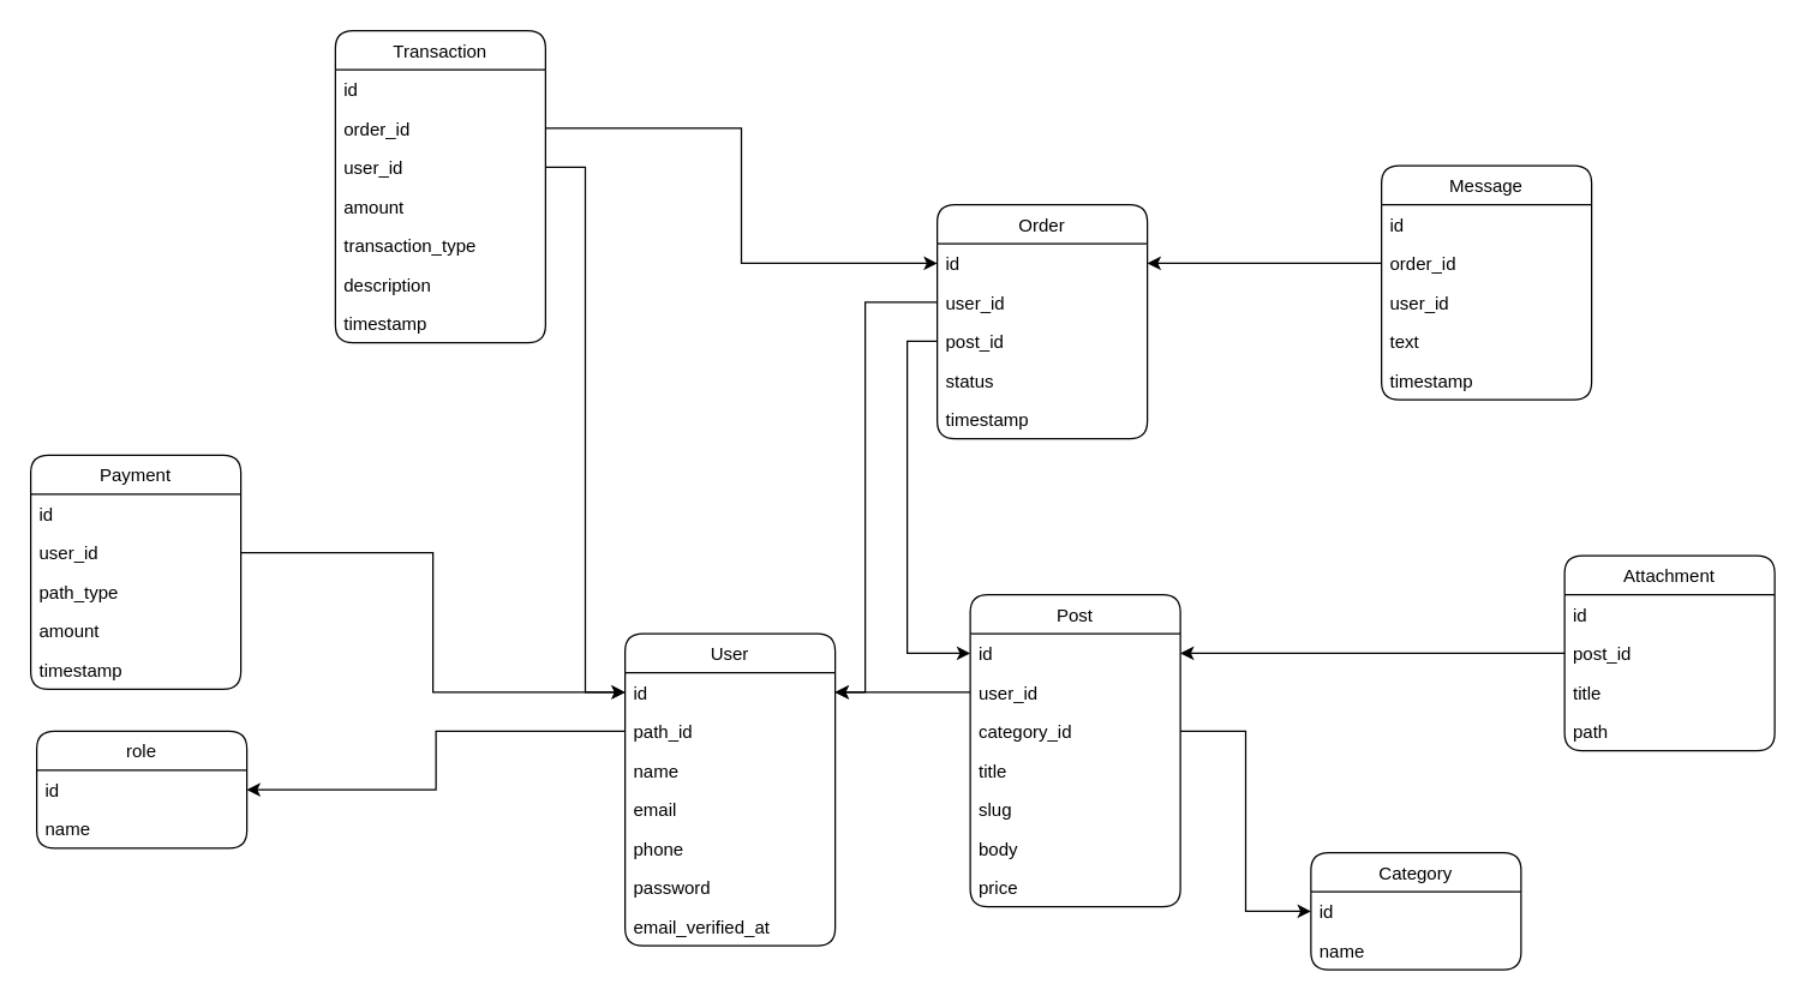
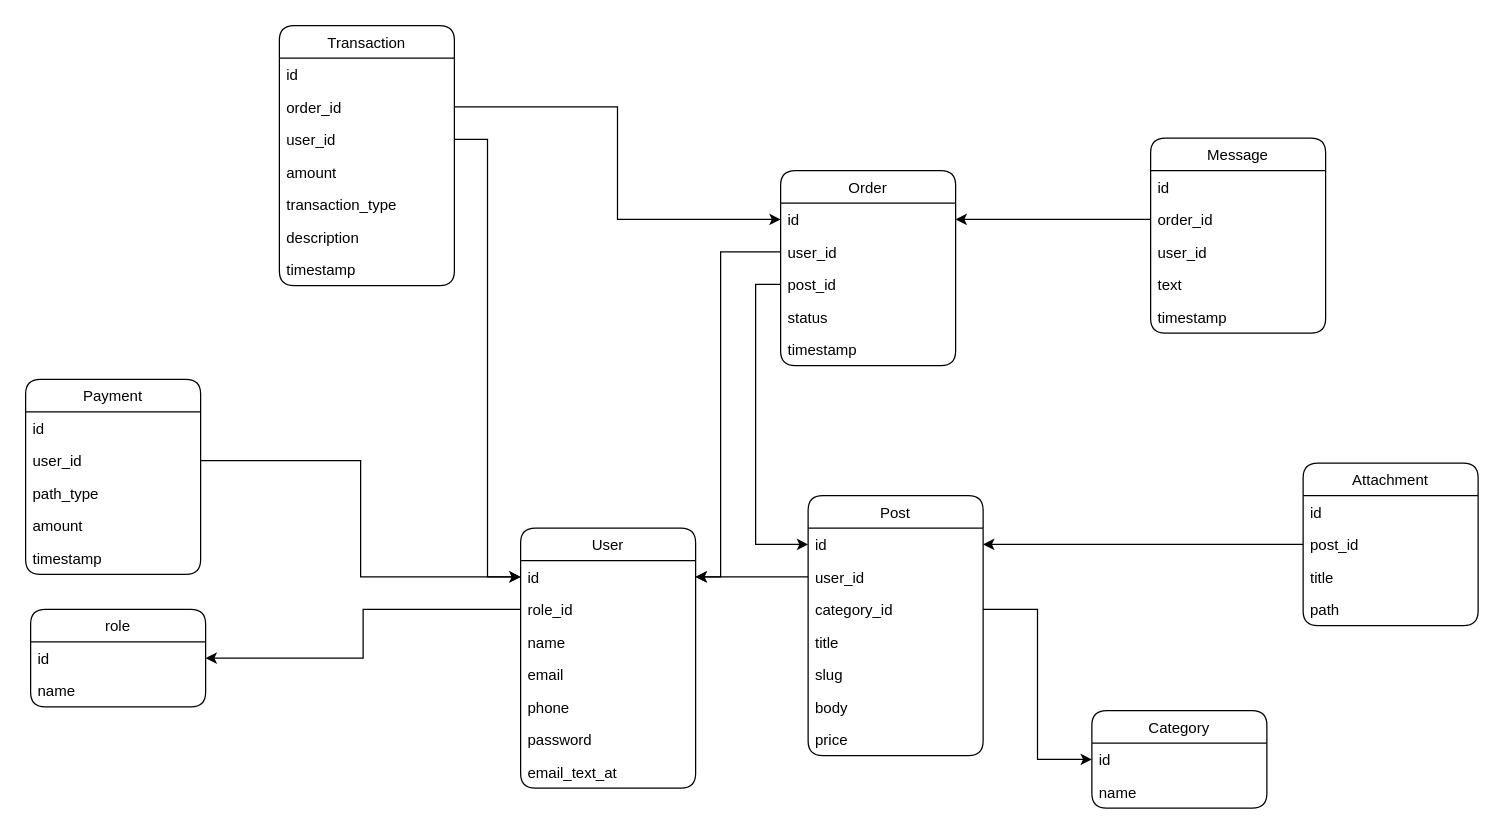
  <mxCell id="0" />
  <mxCell id="1" parent="0" />
  <mxCell id="2" value="User" style="swimlane;fontStyle=0;childLayout=stackLayout;horizontal=1;startSize=26;fillColor=none;horizontalStack=0;resizeParent=1;resizeParentMax=0;resizeLast=0;collapsible=1;marginBottom=0;strokeColor=default;rounded=1;swimlaneLine=1;" parent="1" vertex="1"><mxGeometry x="416" y="422" width="140" height="208" as="geometry" /></mxCell>
  <mxCell id="3" value="id" style="text;strokeColor=none;fillColor=none;align=left;verticalAlign=top;spacingLeft=4;spacingRight=4;overflow=hidden;rotatable=0;points=[[0,0.5],[1,0.5]];portConstraint=eastwest;" parent="2" vertex="1"><mxGeometry y="26" width="140" height="26" as="geometry" /></mxCell>
- <mxCell id="4" value="path_id" style="text;strokeColor=none;fillColor=none;align=left;verticalAlign=top;spacingLeft=4;spacingRight=4;overflow=hidden;rotatable=0;points=[[0,0.5],[1,0.5]];portConstraint=eastwest;" parent="2" vertex="1"><mxGeometry y="52" width="140" height="26" as="geometry" /></mxCell>
+ <mxCell id="4" value="role_id" style="text;strokeColor=none;fillColor=none;align=left;verticalAlign=top;spacingLeft=4;spacingRight=4;overflow=hidden;rotatable=0;points=[[0,0.5],[1,0.5]];portConstraint=eastwest;" parent="2" vertex="1"><mxGeometry y="52" width="140" height="26" as="geometry" /></mxCell>
  <mxCell id="5" value="name" style="text;strokeColor=none;fillColor=none;align=left;verticalAlign=top;spacingLeft=4;spacingRight=4;overflow=hidden;rotatable=0;points=[[0,0.5],[1,0.5]];portConstraint=eastwest;" parent="2" vertex="1"><mxGeometry y="78" width="140" height="26" as="geometry" /></mxCell>
  <mxCell id="6" value="email" style="text;strokeColor=none;fillColor=none;align=left;verticalAlign=top;spacingLeft=4;spacingRight=4;overflow=hidden;rotatable=0;points=[[0,0.5],[1,0.5]];portConstraint=eastwest;" parent="2" vertex="1"><mxGeometry y="104" width="140" height="26" as="geometry" /></mxCell>
  <mxCell id="7" value="phone" style="text;strokeColor=none;fillColor=none;align=left;verticalAlign=top;spacingLeft=4;spacingRight=4;overflow=hidden;rotatable=0;points=[[0,0.5],[1,0.5]];portConstraint=eastwest;" parent="2" vertex="1"><mxGeometry y="130" width="140" height="26" as="geometry" /></mxCell>
  <mxCell id="8" value="password" style="text;strokeColor=none;fillColor=none;align=left;verticalAlign=top;spacingLeft=4;spacingRight=4;overflow=hidden;rotatable=0;points=[[0,0.5],[1,0.5]];portConstraint=eastwest;" parent="2" vertex="1"><mxGeometry y="156" width="140" height="26" as="geometry" /></mxCell>
- <mxCell id="9" value="email_verified_at" style="text;strokeColor=none;fillColor=none;align=left;verticalAlign=top;spacingLeft=4;spacingRight=4;overflow=hidden;rotatable=0;points=[[0,0.5],[1,0.5]];portConstraint=eastwest;" parent="2" vertex="1"><mxGeometry y="182" width="140" height="26" as="geometry" /></mxCell>
+ <mxCell id="9" value="email_text_at" style="text;strokeColor=none;fillColor=none;align=left;verticalAlign=top;spacingLeft=4;spacingRight=4;overflow=hidden;rotatable=0;points=[[0,0.5],[1,0.5]];portConstraint=eastwest;" parent="2" vertex="1"><mxGeometry y="182" width="140" height="26" as="geometry" /></mxCell>
  <mxCell id="10" value="role" style="swimlane;fontStyle=0;childLayout=stackLayout;horizontal=1;startSize=26;fillColor=none;horizontalStack=0;resizeParent=1;resizeParentMax=0;resizeLast=0;collapsible=1;marginBottom=0;strokeColor=default;rounded=1;swimlaneLine=1;" parent="1" vertex="1"><mxGeometry x="24" y="487" width="140" height="78" as="geometry" /></mxCell>
  <mxCell id="11" value="id" style="text;strokeColor=none;fillColor=none;align=left;verticalAlign=top;spacingLeft=4;spacingRight=4;overflow=hidden;rotatable=0;points=[[0,0.5],[1,0.5]];portConstraint=eastwest;" parent="10" vertex="1"><mxGeometry y="26" width="140" height="26" as="geometry" /></mxCell>
  <mxCell id="12" value="name" style="text;strokeColor=none;fillColor=none;align=left;verticalAlign=top;spacingLeft=4;spacingRight=4;overflow=hidden;rotatable=0;points=[[0,0.5],[1,0.5]];portConstraint=eastwest;" parent="10" vertex="1"><mxGeometry y="52" width="140" height="26" as="geometry" /></mxCell>
  <mxCell id="13" style="edgeStyle=orthogonalEdgeStyle;rounded=0;orthogonalLoop=1;jettySize=auto;html=1;exitX=0;exitY=0.5;exitDx=0;exitDy=0;" parent="1" source="4" target="11" edge="1"><mxGeometry relative="1" as="geometry" /></mxCell>
  <mxCell id="14" value="Post" style="swimlane;fontStyle=0;childLayout=stackLayout;horizontal=1;startSize=26;fillColor=none;horizontalStack=0;resizeParent=1;resizeParentMax=0;resizeLast=0;collapsible=1;marginBottom=0;strokeColor=default;rounded=1;swimlaneLine=1;" parent="1" vertex="1"><mxGeometry x="646" y="396" width="140" height="208" as="geometry" /></mxCell>
  <mxCell id="15" value="id" style="text;strokeColor=none;fillColor=none;align=left;verticalAlign=top;spacingLeft=4;spacingRight=4;overflow=hidden;rotatable=0;points=[[0,0.5],[1,0.5]];portConstraint=eastwest;" parent="14" vertex="1"><mxGeometry y="26" width="140" height="26" as="geometry" /></mxCell>
  <mxCell id="16" value="user_id" style="text;strokeColor=none;fillColor=none;align=left;verticalAlign=top;spacingLeft=4;spacingRight=4;overflow=hidden;rotatable=0;points=[[0,0.5],[1,0.5]];portConstraint=eastwest;" parent="14" vertex="1"><mxGeometry y="52" width="140" height="26" as="geometry" /></mxCell>
  <mxCell id="17" value="category_id" style="text;strokeColor=none;fillColor=none;align=left;verticalAlign=top;spacingLeft=4;spacingRight=4;overflow=hidden;rotatable=0;points=[[0,0.5],[1,0.5]];portConstraint=eastwest;" parent="14" vertex="1"><mxGeometry y="78" width="140" height="26" as="geometry" /></mxCell>
  <mxCell id="18" value="title" style="text;strokeColor=none;fillColor=none;align=left;verticalAlign=top;spacingLeft=4;spacingRight=4;overflow=hidden;rotatable=0;points=[[0,0.5],[1,0.5]];portConstraint=eastwest;" parent="14" vertex="1"><mxGeometry y="104" width="140" height="26" as="geometry" /></mxCell>
  <mxCell id="19" value="slug" style="text;strokeColor=none;fillColor=none;align=left;verticalAlign=top;spacingLeft=4;spacingRight=4;overflow=hidden;rotatable=0;points=[[0,0.5],[1,0.5]];portConstraint=eastwest;" parent="14" vertex="1"><mxGeometry y="130" width="140" height="26" as="geometry" /></mxCell>
  <mxCell id="20" value="body" style="text;strokeColor=none;fillColor=none;align=left;verticalAlign=top;spacingLeft=4;spacingRight=4;overflow=hidden;rotatable=0;points=[[0,0.5],[1,0.5]];portConstraint=eastwest;" parent="14" vertex="1"><mxGeometry y="156" width="140" height="26" as="geometry" /></mxCell>
  <mxCell id="21" value="price" style="text;strokeColor=none;fillColor=none;align=left;verticalAlign=top;spacingLeft=4;spacingRight=4;overflow=hidden;rotatable=0;points=[[0,0.5],[1,0.5]];portConstraint=eastwest;" parent="14" vertex="1"><mxGeometry y="182" width="140" height="26" as="geometry" /></mxCell>
  <mxCell id="22" style="edgeStyle=orthogonalEdgeStyle;rounded=0;orthogonalLoop=1;jettySize=auto;html=1;exitX=0;exitY=0.5;exitDx=0;exitDy=0;" parent="1" source="16" target="3" edge="1"><mxGeometry relative="1" as="geometry" /></mxCell>
  <mxCell id="23" value="Category" style="swimlane;fontStyle=0;childLayout=stackLayout;horizontal=1;startSize=26;fillColor=none;horizontalStack=0;resizeParent=1;resizeParentMax=0;resizeLast=0;collapsible=1;marginBottom=0;strokeColor=default;rounded=1;swimlaneLine=1;" parent="1" vertex="1"><mxGeometry x="873" y="568" width="140" height="78" as="geometry" /></mxCell>
  <mxCell id="24" value="id" style="text;strokeColor=none;fillColor=none;align=left;verticalAlign=top;spacingLeft=4;spacingRight=4;overflow=hidden;rotatable=0;points=[[0,0.5],[1,0.5]];portConstraint=eastwest;" parent="23" vertex="1"><mxGeometry y="26" width="140" height="26" as="geometry" /></mxCell>
  <mxCell id="25" value="name" style="text;strokeColor=none;fillColor=none;align=left;verticalAlign=top;spacingLeft=4;spacingRight=4;overflow=hidden;rotatable=0;points=[[0,0.5],[1,0.5]];portConstraint=eastwest;" parent="23" vertex="1"><mxGeometry y="52" width="140" height="26" as="geometry" /></mxCell>
  <mxCell id="26" style="edgeStyle=orthogonalEdgeStyle;rounded=0;orthogonalLoop=1;jettySize=auto;html=1;exitX=1;exitY=0.5;exitDx=0;exitDy=0;" parent="1" source="17" target="24" edge="1"><mxGeometry relative="1" as="geometry" /></mxCell>
  <mxCell id="27" value="Message" style="swimlane;fontStyle=0;childLayout=stackLayout;horizontal=1;startSize=26;fillColor=none;horizontalStack=0;resizeParent=1;resizeParentMax=0;resizeLast=0;collapsible=1;marginBottom=0;strokeColor=default;rounded=1;swimlaneLine=1;" parent="1" vertex="1"><mxGeometry x="920" y="110" width="140" height="156" as="geometry" /></mxCell>
  <mxCell id="28" value="id" style="text;strokeColor=none;fillColor=none;align=left;verticalAlign=top;spacingLeft=4;spacingRight=4;overflow=hidden;rotatable=0;points=[[0,0.5],[1,0.5]];portConstraint=eastwest;" parent="27" vertex="1"><mxGeometry y="26" width="140" height="26" as="geometry" /></mxCell>
  <mxCell id="29" value="order_id" style="text;strokeColor=none;fillColor=none;align=left;verticalAlign=top;spacingLeft=4;spacingRight=4;overflow=hidden;rotatable=0;points=[[0,0.5],[1,0.5]];portConstraint=eastwest;" parent="27" vertex="1"><mxGeometry y="52" width="140" height="26" as="geometry" /></mxCell>
  <mxCell id="30" value="user_id" style="text;strokeColor=none;fillColor=none;align=left;verticalAlign=top;spacingLeft=4;spacingRight=4;overflow=hidden;rotatable=0;points=[[0,0.5],[1,0.5]];portConstraint=eastwest;" parent="27" vertex="1"><mxGeometry y="78" width="140" height="26" as="geometry" /></mxCell>
  <mxCell id="31" value="text" style="text;strokeColor=none;fillColor=none;align=left;verticalAlign=top;spacingLeft=4;spacingRight=4;overflow=hidden;rotatable=0;points=[[0,0.5],[1,0.5]];portConstraint=eastwest;" parent="27" vertex="1"><mxGeometry y="104" width="140" height="26" as="geometry" /></mxCell>
  <mxCell id="32" value="timestamp" style="text;strokeColor=none;fillColor=none;align=left;verticalAlign=top;spacingLeft=4;spacingRight=4;overflow=hidden;rotatable=0;points=[[0,0.5],[1,0.5]];portConstraint=eastwest;" parent="27" vertex="1"><mxGeometry y="130" width="140" height="26" as="geometry" /></mxCell>
  <mxCell id="33" value="Attachment" style="swimlane;fontStyle=0;childLayout=stackLayout;horizontal=1;startSize=26;fillColor=none;horizontalStack=0;resizeParent=1;resizeParentMax=0;resizeLast=0;collapsible=1;marginBottom=0;strokeColor=default;rounded=1;swimlaneLine=1;" parent="1" vertex="1"><mxGeometry x="1042" y="370" width="140" height="130" as="geometry" /></mxCell>
  <mxCell id="34" value="id" style="text;strokeColor=none;fillColor=none;align=left;verticalAlign=top;spacingLeft=4;spacingRight=4;overflow=hidden;rotatable=0;points=[[0,0.5],[1,0.5]];portConstraint=eastwest;" parent="33" vertex="1"><mxGeometry y="26" width="140" height="26" as="geometry" /></mxCell>
  <mxCell id="35" value="post_id" style="text;strokeColor=none;fillColor=none;align=left;verticalAlign=top;spacingLeft=4;spacingRight=4;overflow=hidden;rotatable=0;points=[[0,0.5],[1,0.5]];portConstraint=eastwest;" parent="33" vertex="1"><mxGeometry y="52" width="140" height="26" as="geometry" /></mxCell>
  <mxCell id="36" value="title" style="text;strokeColor=none;fillColor=none;align=left;verticalAlign=top;spacingLeft=4;spacingRight=4;overflow=hidden;rotatable=0;points=[[0,0.5],[1,0.5]];portConstraint=eastwest;" parent="33" vertex="1"><mxGeometry y="78" width="140" height="26" as="geometry" /></mxCell>
  <mxCell id="37" value="path" style="text;strokeColor=none;fillColor=none;align=left;verticalAlign=top;spacingLeft=4;spacingRight=4;overflow=hidden;rotatable=0;points=[[0,0.5],[1,0.5]];portConstraint=eastwest;" parent="33" vertex="1"><mxGeometry y="104" width="140" height="26" as="geometry" /></mxCell>
  <mxCell id="38" style="edgeStyle=orthogonalEdgeStyle;rounded=0;orthogonalLoop=1;jettySize=auto;html=1;exitX=0;exitY=0.5;exitDx=0;exitDy=0;" parent="1" source="35" target="15" edge="1"><mxGeometry relative="1" as="geometry" /></mxCell>
  <mxCell id="39" value="Order" style="swimlane;fontStyle=0;childLayout=stackLayout;horizontal=1;startSize=26;fillColor=none;horizontalStack=0;resizeParent=1;resizeParentMax=0;resizeLast=0;collapsible=1;marginBottom=0;strokeColor=default;rounded=1;swimlaneLine=1;" parent="1" vertex="1"><mxGeometry x="624" y="136" width="140" height="156" as="geometry" /></mxCell>
  <mxCell id="40" value="id" style="text;strokeColor=none;fillColor=none;align=left;verticalAlign=top;spacingLeft=4;spacingRight=4;overflow=hidden;rotatable=0;points=[[0,0.5],[1,0.5]];portConstraint=eastwest;" parent="39" vertex="1"><mxGeometry y="26" width="140" height="26" as="geometry" /></mxCell>
  <mxCell id="41" value="user_id" style="text;strokeColor=none;fillColor=none;align=left;verticalAlign=top;spacingLeft=4;spacingRight=4;overflow=hidden;rotatable=0;points=[[0,0.5],[1,0.5]];portConstraint=eastwest;" parent="39" vertex="1"><mxGeometry y="52" width="140" height="26" as="geometry" /></mxCell>
  <mxCell id="42" value="post_id" style="text;strokeColor=none;fillColor=none;align=left;verticalAlign=top;spacingLeft=4;spacingRight=4;overflow=hidden;rotatable=0;points=[[0,0.5],[1,0.5]];portConstraint=eastwest;" parent="39" vertex="1"><mxGeometry y="78" width="140" height="26" as="geometry" /></mxCell>
  <mxCell id="43" value="status" style="text;strokeColor=none;fillColor=none;align=left;verticalAlign=top;spacingLeft=4;spacingRight=4;overflow=hidden;rotatable=0;points=[[0,0.5],[1,0.5]];portConstraint=eastwest;" parent="39" vertex="1"><mxGeometry y="104" width="140" height="26" as="geometry" /></mxCell>
  <mxCell id="44" value="timestamp" style="text;strokeColor=none;fillColor=none;align=left;verticalAlign=top;spacingLeft=4;spacingRight=4;overflow=hidden;rotatable=0;points=[[0,0.5],[1,0.5]];portConstraint=eastwest;" parent="39" vertex="1"><mxGeometry y="130" width="140" height="26" as="geometry" /></mxCell>
  <mxCell id="45" value="Payment" style="swimlane;fontStyle=0;childLayout=stackLayout;horizontal=1;startSize=26;fillColor=none;horizontalStack=0;resizeParent=1;resizeParentMax=0;resizeLast=0;collapsible=1;marginBottom=0;strokeColor=default;rounded=1;swimlaneLine=1;" parent="1" vertex="1"><mxGeometry x="20" y="303" width="140" height="156" as="geometry" /></mxCell>
  <mxCell id="46" value="id" style="text;strokeColor=none;fillColor=none;align=left;verticalAlign=top;spacingLeft=4;spacingRight=4;overflow=hidden;rotatable=0;points=[[0,0.5],[1,0.5]];portConstraint=eastwest;" parent="45" vertex="1"><mxGeometry y="26" width="140" height="26" as="geometry" /></mxCell>
  <mxCell id="47" value="user_id" style="text;strokeColor=none;fillColor=none;align=left;verticalAlign=top;spacingLeft=4;spacingRight=4;overflow=hidden;rotatable=0;points=[[0,0.5],[1,0.5]];portConstraint=eastwest;" parent="45" vertex="1"><mxGeometry y="52" width="140" height="26" as="geometry" /></mxCell>
  <mxCell id="48" value="path_type" style="text;strokeColor=none;fillColor=none;align=left;verticalAlign=top;spacingLeft=4;spacingRight=4;overflow=hidden;rotatable=0;points=[[0,0.5],[1,0.5]];portConstraint=eastwest;" parent="45" vertex="1"><mxGeometry y="78" width="140" height="26" as="geometry" /></mxCell>
  <mxCell id="49" value="amount" style="text;strokeColor=none;fillColor=none;align=left;verticalAlign=top;spacingLeft=4;spacingRight=4;overflow=hidden;rotatable=0;points=[[0,0.5],[1,0.5]];portConstraint=eastwest;" parent="45" vertex="1"><mxGeometry y="104" width="140" height="26" as="geometry" /></mxCell>
  <mxCell id="50" value="timestamp" style="text;strokeColor=none;fillColor=none;align=left;verticalAlign=top;spacingLeft=4;spacingRight=4;overflow=hidden;rotatable=0;points=[[0,0.5],[1,0.5]];portConstraint=eastwest;" parent="45" vertex="1"><mxGeometry y="130" width="140" height="26" as="geometry" /></mxCell>
  <mxCell id="51" style="edgeStyle=orthogonalEdgeStyle;rounded=0;orthogonalLoop=1;jettySize=auto;html=1;exitX=1;exitY=0.5;exitDx=0;exitDy=0;" parent="1" source="47" target="3" edge="1"><mxGeometry relative="1" as="geometry" /></mxCell>
  <mxCell id="52" style="edgeStyle=orthogonalEdgeStyle;rounded=0;orthogonalLoop=1;jettySize=auto;html=1;exitX=0;exitY=0.5;exitDx=0;exitDy=0;" parent="1" source="41" target="3" edge="1"><mxGeometry x="-0.024" y="-9" relative="1" as="geometry"><Array as="points"><mxPoint x="576" y="201" /><mxPoint x="576" y="461" /></Array><mxPoint as="offset" /></mxGeometry></mxCell>
  <mxCell id="53" style="edgeStyle=orthogonalEdgeStyle;rounded=0;orthogonalLoop=1;jettySize=auto;html=1;exitX=0;exitY=0.5;exitDx=0;exitDy=0;" parent="1" source="42" target="15" edge="1"><mxGeometry relative="1" as="geometry" /></mxCell>
  <mxCell id="54" value="Transaction" style="swimlane;fontStyle=0;childLayout=stackLayout;horizontal=1;startSize=26;fillColor=none;horizontalStack=0;resizeParent=1;resizeParentMax=0;resizeLast=0;collapsible=1;marginBottom=0;strokeColor=default;rounded=1;swimlaneLine=1;" parent="1" vertex="1"><mxGeometry x="223" y="20" width="140" height="208" as="geometry" /></mxCell>
  <mxCell id="55" value="id" style="text;strokeColor=none;fillColor=none;align=left;verticalAlign=top;spacingLeft=4;spacingRight=4;overflow=hidden;rotatable=0;points=[[0,0.5],[1,0.5]];portConstraint=eastwest;" parent="54" vertex="1"><mxGeometry y="26" width="140" height="26" as="geometry" /></mxCell>
  <mxCell id="56" value="order_id" style="text;strokeColor=none;fillColor=none;align=left;verticalAlign=top;spacingLeft=4;spacingRight=4;overflow=hidden;rotatable=0;points=[[0,0.5],[1,0.5]];portConstraint=eastwest;" vertex="1" parent="54"><mxGeometry y="52" width="140" height="26" as="geometry" /></mxCell>
  <mxCell id="57" value="user_id" style="text;strokeColor=none;fillColor=none;align=left;verticalAlign=top;spacingLeft=4;spacingRight=4;overflow=hidden;rotatable=0;points=[[0,0.5],[1,0.5]];portConstraint=eastwest;" parent="54" vertex="1"><mxGeometry y="78" width="140" height="26" as="geometry" /></mxCell>
  <mxCell id="58" value="amount" style="text;strokeColor=none;fillColor=none;align=left;verticalAlign=top;spacingLeft=4;spacingRight=4;overflow=hidden;rotatable=0;points=[[0,0.5],[1,0.5]];portConstraint=eastwest;" parent="54" vertex="1"><mxGeometry y="104" width="140" height="26" as="geometry" /></mxCell>
  <mxCell id="59" value="transaction_type" style="text;strokeColor=none;fillColor=none;align=left;verticalAlign=top;spacingLeft=4;spacingRight=4;overflow=hidden;rotatable=0;points=[[0,0.5],[1,0.5]];portConstraint=eastwest;" parent="54" vertex="1"><mxGeometry y="130" width="140" height="26" as="geometry" /></mxCell>
  <mxCell id="60" value="description" style="text;strokeColor=none;fillColor=none;align=left;verticalAlign=top;spacingLeft=4;spacingRight=4;overflow=hidden;rotatable=0;points=[[0,0.5],[1,0.5]];portConstraint=eastwest;" vertex="1" parent="54"><mxGeometry y="156" width="140" height="26" as="geometry" /></mxCell>
  <mxCell id="61" value="timestamp" style="text;strokeColor=none;fillColor=none;align=left;verticalAlign=top;spacingLeft=4;spacingRight=4;overflow=hidden;rotatable=0;points=[[0,0.5],[1,0.5]];portConstraint=eastwest;" parent="54" vertex="1"><mxGeometry y="182" width="140" height="26" as="geometry" /></mxCell>
  <mxCell id="62" style="edgeStyle=orthogonalEdgeStyle;rounded=0;orthogonalLoop=1;jettySize=auto;html=1;exitX=0;exitY=0.5;exitDx=0;exitDy=0;" parent="1" source="29" target="40" edge="1"><mxGeometry relative="1" as="geometry" /></mxCell>
  <mxCell id="63" style="edgeStyle=orthogonalEdgeStyle;rounded=0;orthogonalLoop=1;jettySize=auto;html=1;exitX=1;exitY=0.5;exitDx=0;exitDy=0;" edge="1" parent="1" source="56" target="40"><mxGeometry relative="1" as="geometry" /></mxCell>
  <mxCell id="64" style="edgeStyle=orthogonalEdgeStyle;rounded=0;orthogonalLoop=1;jettySize=auto;html=1;exitX=1;exitY=0.5;exitDx=0;exitDy=0;" edge="1" parent="1" source="57" target="3"><mxGeometry relative="1" as="geometry" /></mxCell>
